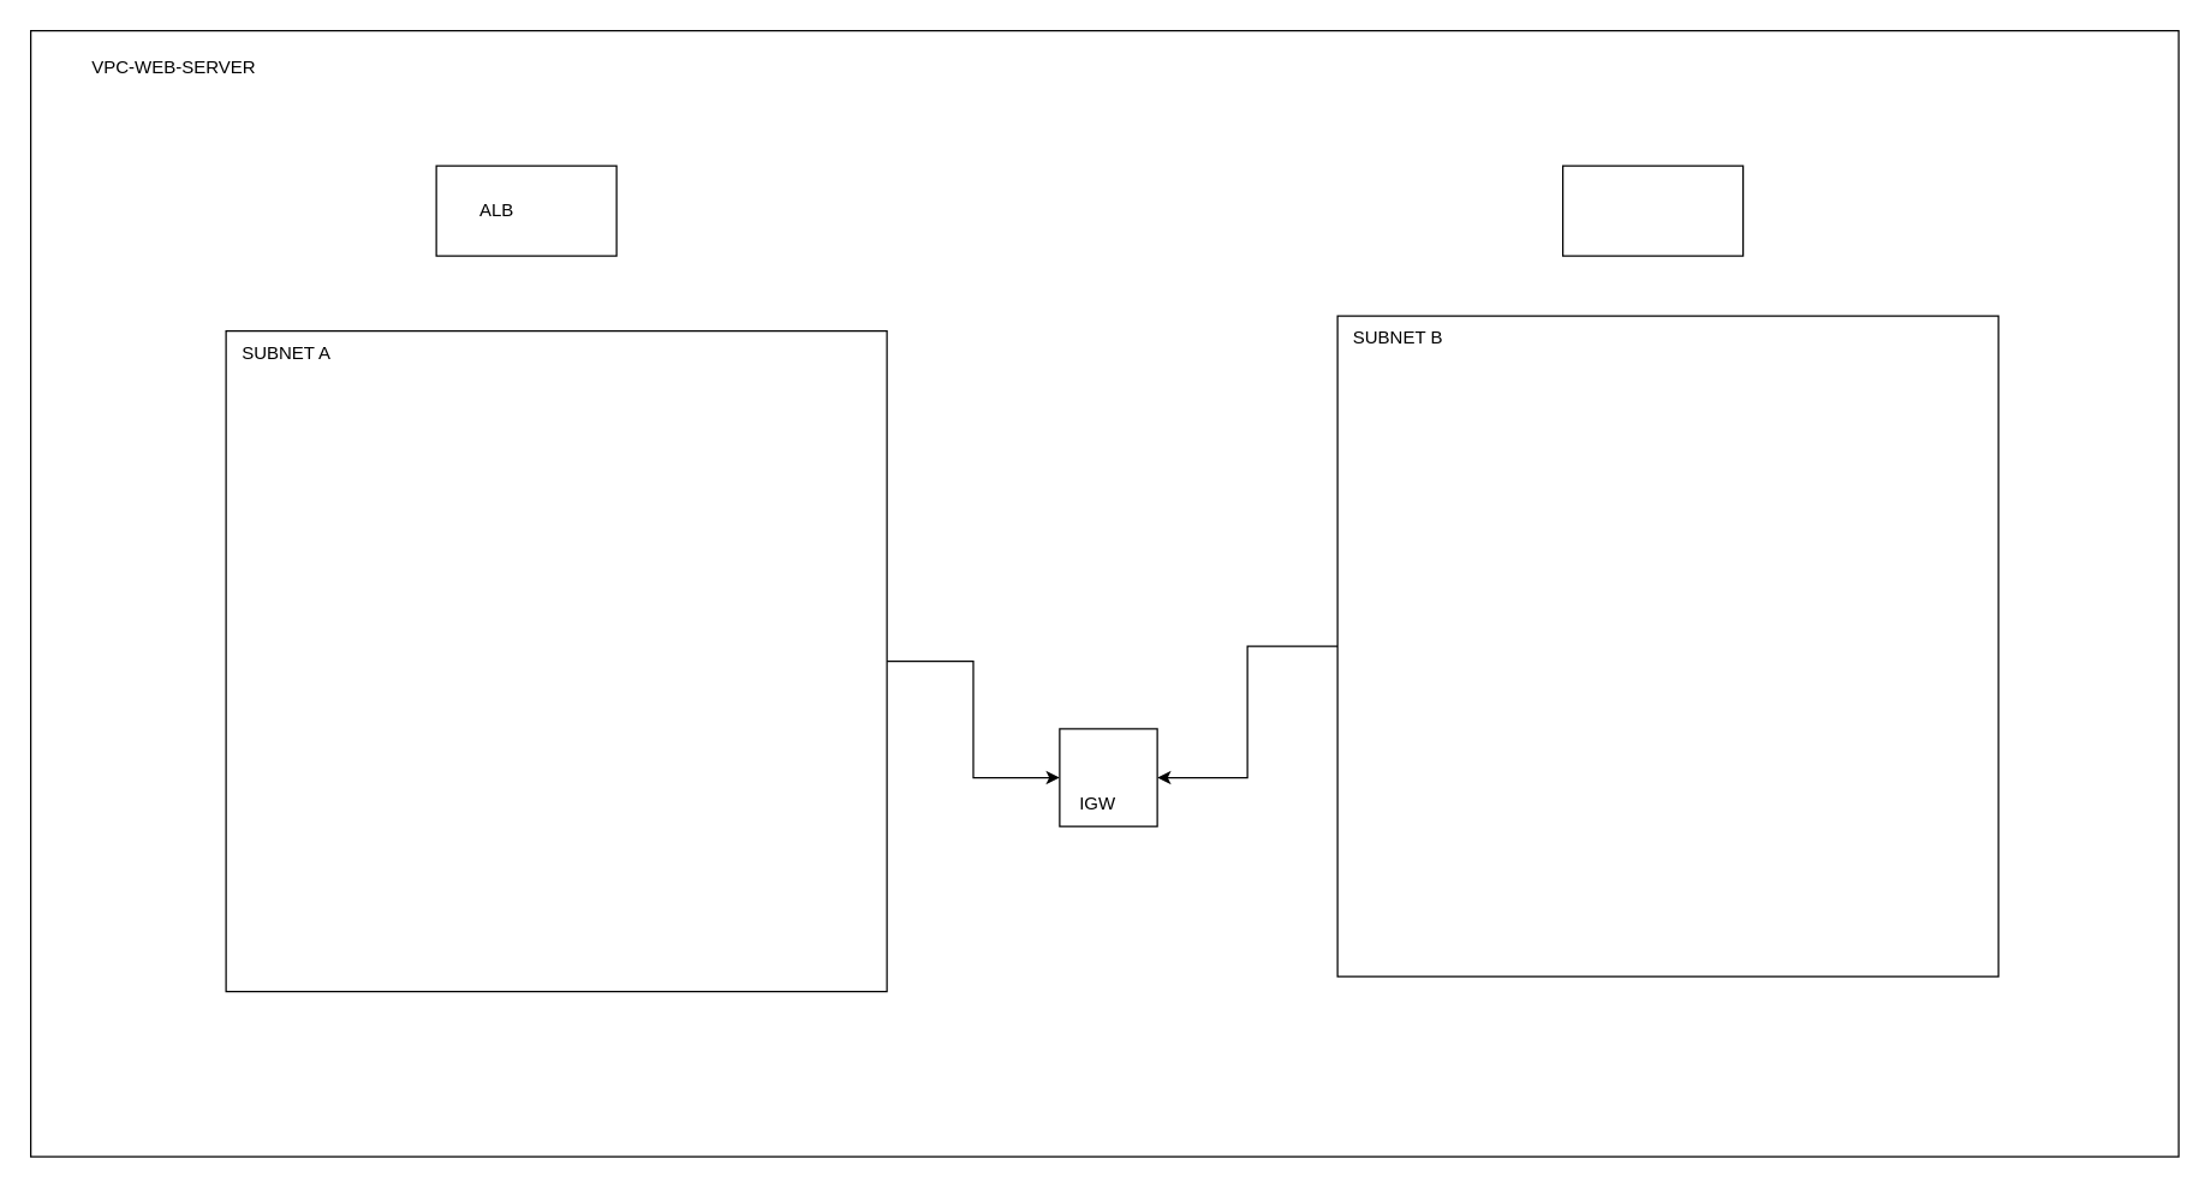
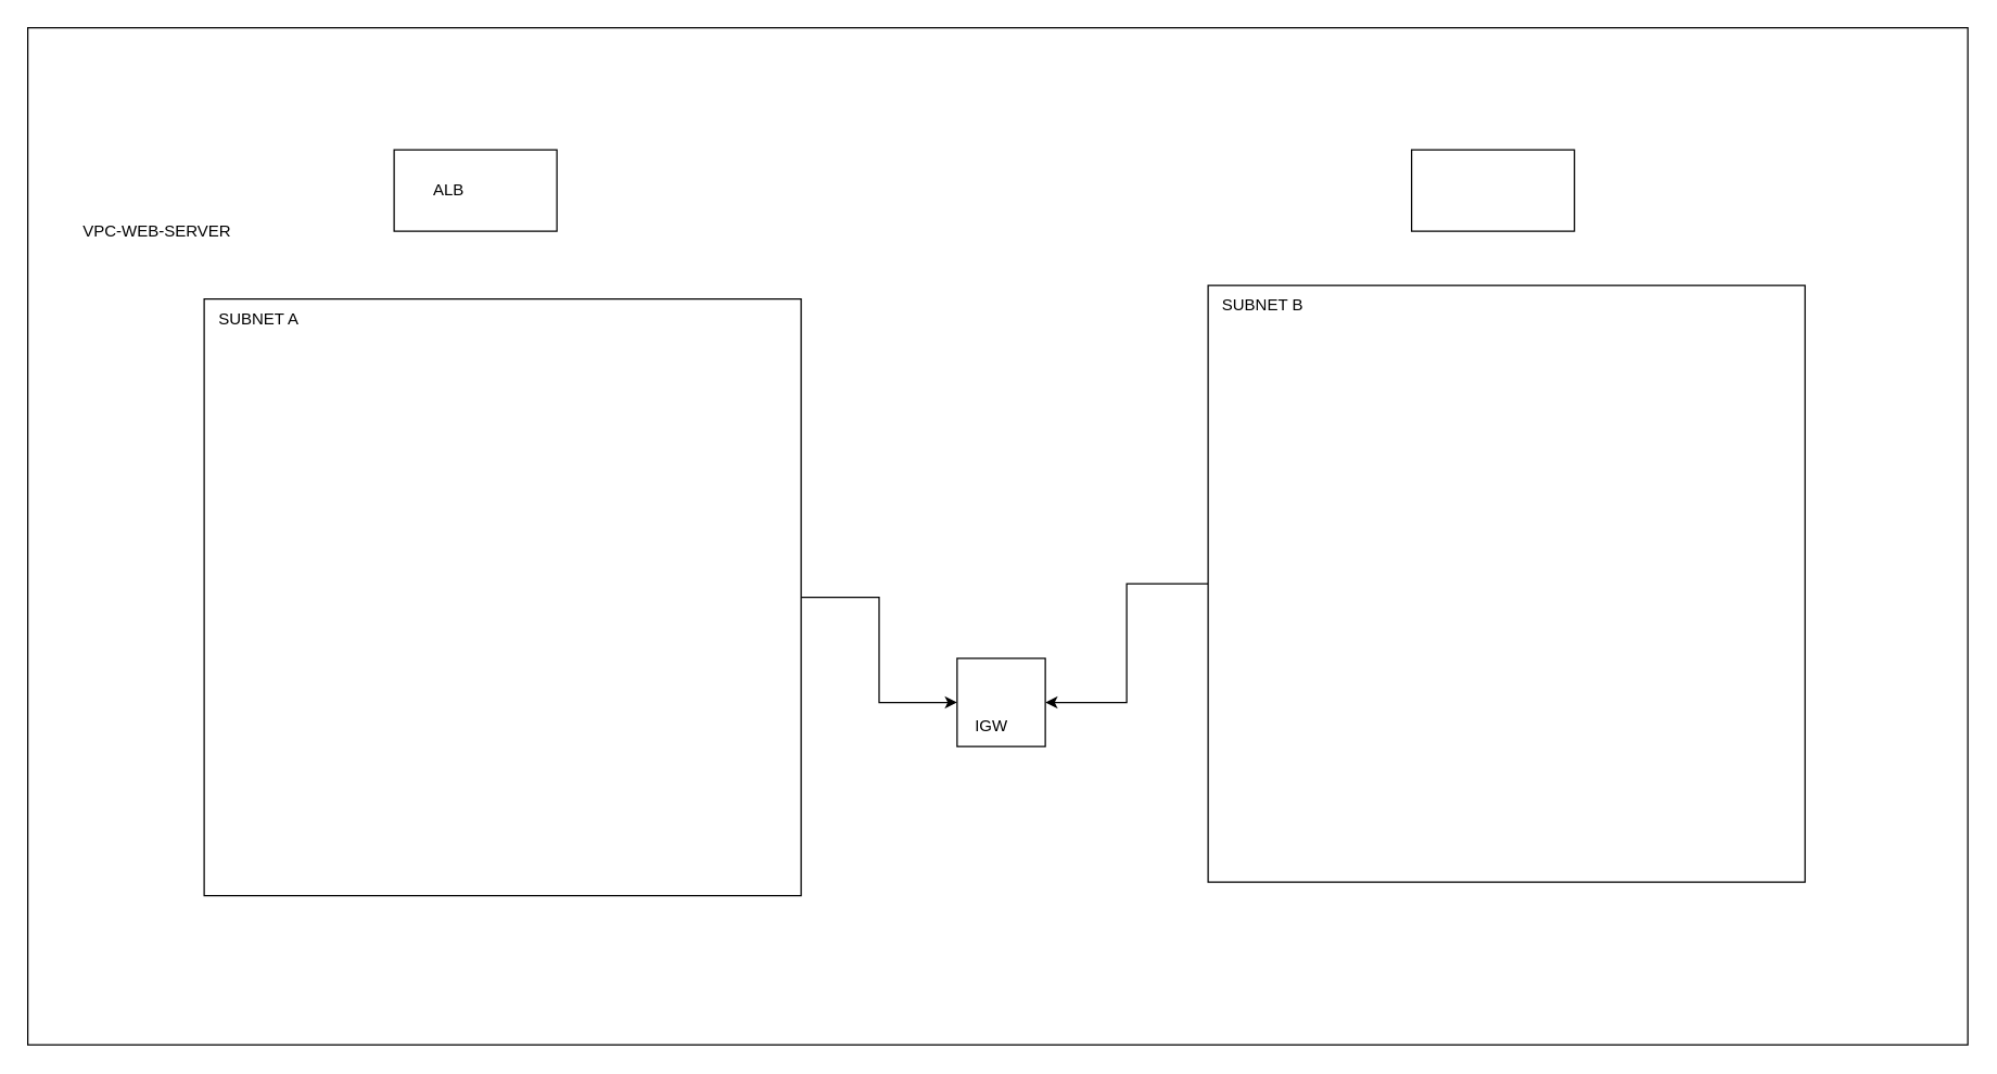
  <mxCell id="0" />
  <mxCell id="1" parent="0" />
  <mxCell id="2" value="&lt;div&gt;&lt;br&gt;&lt;/div&gt;" style="rounded=0;whiteSpace=wrap;html=1;align=left;" vertex="1" parent="1"><mxGeometry x="20" y="20" width="1430" height="750" as="geometry" /></mxCell>
- <mxCell id="3" value="VPC-WEB-SERVER" style="text;html=1;align=center;verticalAlign=middle;resizable=0;points=[];autosize=1;strokeColor=none;fillColor=none;" vertex="1" parent="1"><mxGeometry x="50" y="30" width="130" height="30" as="geometry" /></mxCell>
+ <mxCell id="3" value="VPC-WEB-SERVER" style="text;html=1;align=center;verticalAlign=middle;resizable=0;points=[];autosize=1;strokeColor=none;fillColor=none;" vertex="1" parent="1"><mxGeometry x="50" y="155" width="130" height="30" as="geometry" /></mxCell>
  <mxCell id="4" style="edgeStyle=orthogonalEdgeStyle;rounded=0;orthogonalLoop=1;jettySize=auto;html=1;entryX=0;entryY=0.5;entryDx=0;entryDy=0;" edge="1" parent="1" source="5" target="10"><mxGeometry relative="1" as="geometry" /></mxCell>
  <mxCell id="5" value="" style="whiteSpace=wrap;html=1;aspect=fixed;" vertex="1" parent="1"><mxGeometry x="150" y="220" width="440" height="440" as="geometry" /></mxCell>
  <mxCell id="6" style="edgeStyle=orthogonalEdgeStyle;rounded=0;orthogonalLoop=1;jettySize=auto;html=1;entryX=1;entryY=0.5;entryDx=0;entryDy=0;" edge="1" parent="1" source="7" target="10"><mxGeometry relative="1" as="geometry" /></mxCell>
  <mxCell id="7" value="" style="rounded=0;whiteSpace=wrap;html=1;" vertex="1" parent="1"><mxGeometry x="890" y="210" width="440" height="440" as="geometry" /></mxCell>
  <mxCell id="8" value="SUBNET A" style="text;html=1;align=center;verticalAlign=middle;resizable=0;points=[];autosize=1;strokeColor=none;fillColor=none;" vertex="1" parent="1"><mxGeometry x="150" y="220" width="80" height="30" as="geometry" /></mxCell>
  <mxCell id="9" value="SUBNET B" style="text;html=1;align=center;verticalAlign=middle;resizable=0;points=[];autosize=1;strokeColor=none;fillColor=none;" vertex="1" parent="1"><mxGeometry x="890" y="210" width="80" height="30" as="geometry" /></mxCell>
  <mxCell id="10" value="" style="whiteSpace=wrap;html=1;aspect=fixed;" vertex="1" parent="1"><mxGeometry x="705" y="485" width="65" height="65" as="geometry" /></mxCell>
  <mxCell id="11" value="IGW" style="text;html=1;align=center;verticalAlign=middle;resizable=0;points=[];autosize=1;strokeColor=none;fillColor=none;" vertex="1" parent="1"><mxGeometry x="705" y="520" width="50" height="30" as="geometry" /></mxCell>
  <mxCell id="12" value="" style="rounded=0;whiteSpace=wrap;html=1;" vertex="1" parent="1"><mxGeometry x="290" y="110" width="120" height="60" as="geometry" /></mxCell>
  <mxCell id="13" value="ALB" style="text;html=1;align=center;verticalAlign=middle;resizable=0;points=[];autosize=1;strokeColor=none;fillColor=none;" vertex="1" parent="1"><mxGeometry x="305" y="125" width="50" height="30" as="geometry" /></mxCell>
  <mxCell id="14" value="" style="rounded=0;whiteSpace=wrap;html=1;" vertex="1" parent="1"><mxGeometry x="1040" y="110" width="120" height="60" as="geometry" /></mxCell>
